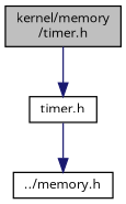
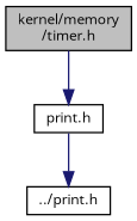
  digraph {
    fontname="Open Sans"
    node [color=black fillcolor=white fontname="Open Sans" fontsize=10 shape=record style=filled]
    edge [color=midnightblue fontname="Open Sans" fontsize=10 labelfontname=Helvetica labelfontsize=10 style=solid]
    n1 [fillcolor=grey75 fontcolor=black height=0.2 label="kernel/memory\l/timer.h" width=0.4]
-   n2 [height=0.2 label="timer.h" width=0.4]
-   n3 [height=0.2 label="../memory.h" width=0.4]
+   n2 [height=0.2 label="print.h" width=0.4]
+   n3 [height=0.2 label="../print.h" width=0.4]
    n1 -> n2
    n2 -> n3
  }
